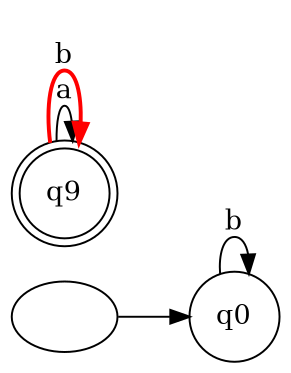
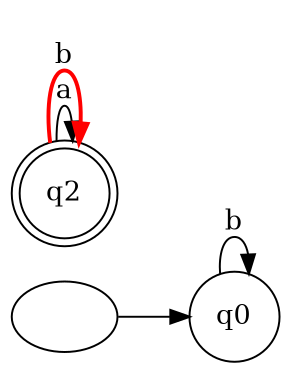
  digraph {
    rankdir=LR
    q0 [shape=circle]
    ""
-   q2 [shape=doublecircle label=q9]
+   q2 [shape=doublecircle]
    q0 -> q0 [label=b]
    "" -> q0
    q2 -> q2 [label=a]
    q2 -> q2 [color=red label=b penwidth=2]
  }
